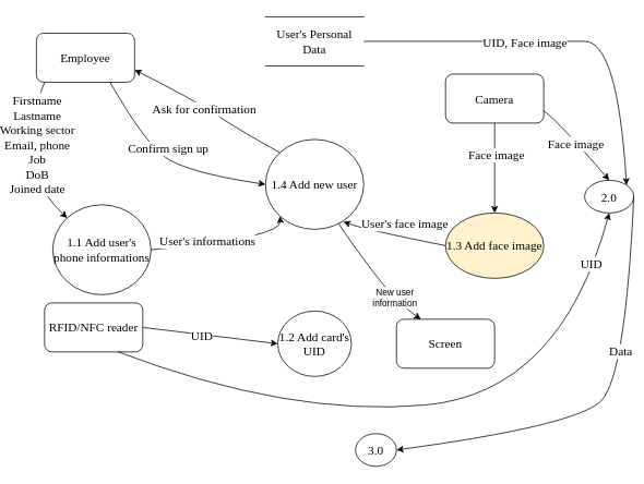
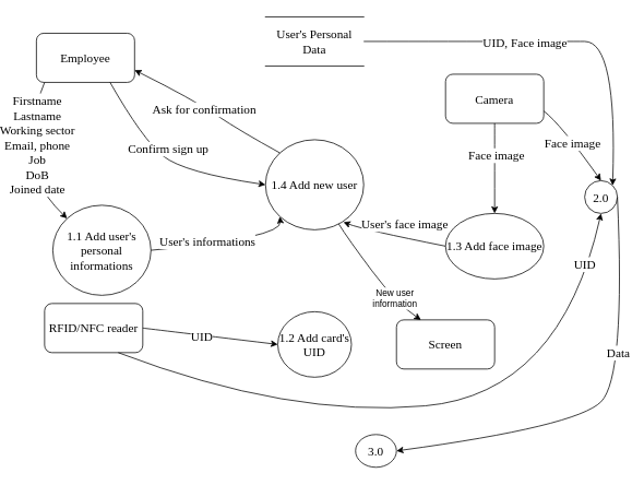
  <mxCell id="0" />
  <mxCell id="1" parent="0" />
  <mxCell id="2" value="User's Personal Data" style="shape=partialRectangle;whiteSpace=wrap;html=1;left=0;right=0;fillColor=none;fontFamily=Times New Roman;fontSize=15;" parent="1" vertex="1"><mxGeometry x="310" y="20" width="120" height="60" as="geometry" /></mxCell>
  <mxCell id="3" value="Employee" style="rounded=1;whiteSpace=wrap;html=1;fontFamily=Times New Roman;fontSize=15;" parent="1" vertex="1"><mxGeometry x="30" y="40" width="120" height="60" as="geometry" /></mxCell>
- <mxCell id="4" value="1.1 Add user's phone informations" style="ellipse;whiteSpace=wrap;html=1;fontFamily=Times New Roman;fontSize=15;" parent="1" vertex="1"><mxGeometry x="50" y="250" width="120" height="110" as="geometry" /></mxCell>
+ <mxCell id="4" value="1.1 Add user's personal informations" style="ellipse;whiteSpace=wrap;html=1;fontFamily=Times New Roman;fontSize=15;" parent="1" vertex="1"><mxGeometry x="50" y="250" width="120" height="110" as="geometry" /></mxCell>
  <mxCell id="5" value="1.2 Add card's UID" style="ellipse;whiteSpace=wrap;html=1;fontFamily=Times New Roman;fontSize=15;" parent="1" vertex="1"><mxGeometry x="325" y="380" width="90" height="80" as="geometry" /></mxCell>
- <mxCell id="6" value="1.3 Add face image" style="ellipse;whiteSpace=wrap;html=1;fontFamily=Times New Roman;fontSize=15;fillColor=#fff2cc;" parent="1" vertex="1"><mxGeometry x="530" y="260" width="120" height="80" as="geometry" /></mxCell>
- <mxCell id="7" value="2.0" style="ellipse;whiteSpace=wrap;html=1;fontFamily=Times New Roman;fontSize=15;" parent="1" vertex="1"><mxGeometry x="700" y="220" width="60" height="40" as="geometry" /></mxCell>
+ <mxCell id="6" value="1.3 Add face image" style="ellipse;whiteSpace=wrap;html=1;fontFamily=Times New Roman;fontSize=15;" parent="1" vertex="1"><mxGeometry x="530" y="260" width="120" height="80" as="geometry" /></mxCell>
+ <mxCell id="7" value="2.0" style="ellipse;whiteSpace=wrap;html=1;fontFamily=Times New Roman;fontSize=15;" parent="1" vertex="1"><mxGeometry x="700" y="220" width="40" height="40" as="geometry" /></mxCell>
  <mxCell id="8" value="3.0" style="ellipse;whiteSpace=wrap;html=1;fontFamily=Times New Roman;fontSize=15;" parent="1" vertex="1"><mxGeometry x="420" y="530" width="50" height="40" as="geometry" /></mxCell>
  <mxCell id="9" value="Camera" style="rounded=1;whiteSpace=wrap;html=1;fontFamily=Times New Roman;fontSize=15;" parent="1" vertex="1"><mxGeometry x="530" y="90" width="120" height="60" as="geometry" /></mxCell>
  <mxCell id="10" value="Screen" style="rounded=1;whiteSpace=wrap;html=1;fontFamily=Times New Roman;fontSize=15;" parent="1" vertex="1"><mxGeometry x="470" y="390" width="120" height="60" as="geometry" /></mxCell>
  <mxCell id="11" value="RFID/NFC reader" style="rounded=1;whiteSpace=wrap;html=1;fontFamily=Times New Roman;fontSize=15;" parent="1" vertex="1"><mxGeometry x="40" y="370" width="120" height="60" as="geometry" /></mxCell>
  <mxCell id="12" value="1.4 Add new user" style="ellipse;whiteSpace=wrap;html=1;fontFamily=Times New Roman;fontSize=15;" parent="1" vertex="1"><mxGeometry x="310" y="170" width="120" height="110" as="geometry" /></mxCell>
  <mxCell id="13" value="" style="curved=1;endArrow=classic;html=1;rounded=0;fontFamily=Times New Roman;fontSize=15;exitX=0;exitY=1;exitDx=0;exitDy=0;entryX=0;entryY=0;entryDx=0;entryDy=0;" parent="1" target="4" edge="1"><mxGeometry width="50" height="50" relative="1" as="geometry"><mxPoint x="40" y="100" as="sourcePoint" /><mxPoint x="69.412" y="276.368" as="targetPoint" /><Array as="points"><mxPoint x="30" y="121" /><mxPoint x="20" y="220.78" /></Array></mxGeometry></mxCell>
  <mxCell id="14" value="Firstname&lt;br&gt;Lastname&lt;br&gt;Working sector&lt;br&gt;Email, phone&lt;br&gt;Job&lt;br&gt;DoB&lt;br&gt;Joined date" style="edgeLabel;html=1;align=center;verticalAlign=middle;resizable=0;points=[];fontSize=15;fontFamily=Times New Roman;" parent="13" vertex="1" connectable="0"><mxGeometry x="-0.002" y="1" relative="1" as="geometry"><mxPoint x="7" y="-16" as="offset" /></mxGeometry></mxCell>
  <mxCell id="15" value="" style="curved=1;endArrow=classic;html=1;rounded=0;fontFamily=Times New Roman;fontSize=15;exitX=1;exitY=0.5;exitDx=0;exitDy=0;entryX=0;entryY=0.5;entryDx=0;entryDy=0;" parent="1" source="11" target="5" edge="1"><mxGeometry width="50" height="50" relative="1" as="geometry"><mxPoint x="180" y="440" as="sourcePoint" /><mxPoint x="230" y="390" as="targetPoint" /><Array as="points" /></mxGeometry></mxCell>
  <mxCell id="16" value="UID" style="edgeLabel;html=1;align=center;verticalAlign=middle;resizable=0;points=[];fontSize=15;fontFamily=Times New Roman;" parent="15" vertex="1" connectable="0"><mxGeometry x="-0.133" y="-1" relative="1" as="geometry"><mxPoint as="offset" /></mxGeometry></mxCell>
  <mxCell id="17" value="" style="curved=1;endArrow=classic;html=1;rounded=0;fontFamily=Times New Roman;fontSize=15;entryX=0.5;entryY=0;entryDx=0;entryDy=0;exitX=0.5;exitY=1;exitDx=0;exitDy=0;" parent="1" source="9" target="6" edge="1"><mxGeometry width="50" height="50" relative="1" as="geometry"><mxPoint x="500" y="160" as="sourcePoint" /><mxPoint x="530" y="190" as="targetPoint" /><Array as="points" /></mxGeometry></mxCell>
  <mxCell id="18" value="Face image" style="edgeLabel;html=1;align=center;verticalAlign=middle;resizable=0;points=[];fontSize=15;fontFamily=Times New Roman;" parent="17" vertex="1" connectable="0"><mxGeometry x="-0.293" y="1" relative="1" as="geometry"><mxPoint y="-1" as="offset" /></mxGeometry></mxCell>
  <mxCell id="19" value="" style="curved=1;endArrow=classic;html=1;rounded=0;fontFamily=Times New Roman;fontSize=15;entryX=0.793;entryY=0.915;entryDx=0;entryDy=0;exitX=0;exitY=0.5;exitDx=0;exitDy=0;entryPerimeter=0;" parent="1" source="6" target="12" edge="1"><mxGeometry width="50" height="50" relative="1" as="geometry"><mxPoint x="380" y="310" as="sourcePoint" /><mxPoint x="430" y="260" as="targetPoint" /><Array as="points"><mxPoint x="430" y="280" /></Array></mxGeometry></mxCell>
  <mxCell id="20" value="User's face image" style="edgeLabel;html=1;align=center;verticalAlign=middle;resizable=0;points=[];fontSize=15;fontFamily=Times New Roman;" parent="19" vertex="1" connectable="0"><mxGeometry x="0.031" y="-5" relative="1" as="geometry"><mxPoint x="13" y="-10" as="offset" /></mxGeometry></mxCell>
  <mxCell id="21" value="" style="curved=1;endArrow=classic;html=1;rounded=0;fontFamily=Times New Roman;fontSize=15;exitX=1;exitY=0.5;exitDx=0;exitDy=0;entryX=0;entryY=1;entryDx=0;entryDy=0;" parent="1" source="4" target="12" edge="1"><mxGeometry width="50" height="50" relative="1" as="geometry"><mxPoint x="330" y="340" as="sourcePoint" /><mxPoint x="380" y="290" as="targetPoint" /><Array as="points"><mxPoint x="330" y="290" /></Array></mxGeometry></mxCell>
  <mxCell id="22" value="User's informations" style="edgeLabel;html=1;align=center;verticalAlign=middle;resizable=0;points=[];fontSize=15;fontFamily=Times New Roman;" parent="21" vertex="1" connectable="0"><mxGeometry x="-0.425" y="2" relative="1" as="geometry"><mxPoint x="15" y="-4" as="offset" /></mxGeometry></mxCell>
  <mxCell id="23" value="" style="curved=1;endArrow=classic;html=1;rounded=0;fontFamily=Times New Roman;fontSize=15;entryX=1;entryY=0.75;entryDx=0;entryDy=0;exitX=0;exitY=0;exitDx=0;exitDy=0;" parent="1" source="12" target="3" edge="1"><mxGeometry width="50" height="50" relative="1" as="geometry"><mxPoint x="220" y="170" as="sourcePoint" /><mxPoint x="270" y="120" as="targetPoint" /><Array as="points"><mxPoint x="280" y="160" /><mxPoint x="220" y="120" /></Array></mxGeometry></mxCell>
  <mxCell id="24" value="Ask for confirmation" style="edgeLabel;html=1;align=center;verticalAlign=middle;resizable=0;points=[];fontSize=15;fontFamily=Times New Roman;" parent="23" vertex="1" connectable="0"><mxGeometry x="0.052" y="1" relative="1" as="geometry"><mxPoint y="1" as="offset" /></mxGeometry></mxCell>
  <mxCell id="25" value="" style="curved=1;endArrow=classic;html=1;rounded=0;fontFamily=Times New Roman;fontSize=15;exitX=0.75;exitY=1;exitDx=0;exitDy=0;entryX=0;entryY=0.5;entryDx=0;entryDy=0;" parent="1" source="3" target="12" edge="1"><mxGeometry width="50" height="50" relative="1" as="geometry"><mxPoint x="210" y="170" as="sourcePoint" /><mxPoint x="160" y="220" as="targetPoint" /><Array as="points"><mxPoint x="160" y="170" /><mxPoint x="210" y="210" /></Array></mxGeometry></mxCell>
  <mxCell id="26" value="Confirm sign up" style="edgeLabel;html=1;align=center;verticalAlign=middle;resizable=0;points=[];fontSize=15;fontFamily=Times New Roman;" parent="25" vertex="1" connectable="0"><mxGeometry x="-0.201" y="1" relative="1" as="geometry"><mxPoint x="16" as="offset" /></mxGeometry></mxCell>
  <mxCell id="27" value="" style="curved=1;endArrow=classic;html=1;rounded=0;fontFamily=Times New Roman;fontSize=15;entryX=0.25;entryY=0;entryDx=0;entryDy=0;" parent="1" source="12" target="10" edge="1"><mxGeometry width="50" height="50" relative="1" as="geometry"><mxPoint x="540" y="410" as="sourcePoint" /><mxPoint x="490" y="460" as="targetPoint" /><Array as="points"><mxPoint x="410" y="290" /><mxPoint x="470" y="370" /></Array></mxGeometry></mxCell>
  <mxCell id="28" value="New user&lt;br&gt;information" style="edgeLabel;html=1;align=center;verticalAlign=middle;resizable=0;points=[];" parent="27" vertex="1" connectable="0"><mxGeometry x="0.445" y="2" relative="1" as="geometry"><mxPoint as="offset" /></mxGeometry></mxCell>
  <mxCell id="29" value="" style="curved=1;endArrow=classic;html=1;rounded=0;fontFamily=Times New Roman;fontSize=15;exitX=1;exitY=0.75;exitDx=0;exitDy=0;entryX=0.5;entryY=0;entryDx=0;entryDy=0;" parent="1" source="9" target="7" edge="1"><mxGeometry width="50" height="50" relative="1" as="geometry"><mxPoint x="680" y="160" as="sourcePoint" /><mxPoint x="730" y="110" as="targetPoint" /><Array as="points"><mxPoint x="670" y="150" /></Array></mxGeometry></mxCell>
  <mxCell id="30" value="Face image" style="edgeLabel;html=1;align=center;verticalAlign=middle;resizable=0;points=[];fontSize=15;fontFamily=Times New Roman;" parent="29" vertex="1" connectable="0"><mxGeometry x="-0.04" y="-1" relative="1" as="geometry"><mxPoint x="-1" as="offset" /></mxGeometry></mxCell>
  <mxCell id="31" value="" style="curved=1;endArrow=classic;html=1;rounded=0;fontFamily=Times New Roman;fontSize=15;exitX=0.75;exitY=1;exitDx=0;exitDy=0;entryX=0.5;entryY=1;entryDx=0;entryDy=0;" parent="1" source="11" target="7" edge="1"><mxGeometry width="50" height="50" relative="1" as="geometry"><mxPoint x="160" y="550" as="sourcePoint" /><mxPoint x="210" y="500" as="targetPoint" /><Array as="points"><mxPoint x="340" y="510" /><mxPoint x="670" y="480" /></Array></mxGeometry></mxCell>
  <mxCell id="32" value="UID" style="edgeLabel;html=1;align=center;verticalAlign=middle;resizable=0;points=[];fontSize=15;fontFamily=Times New Roman;" parent="31" vertex="1" connectable="0"><mxGeometry x="0.835" y="6" relative="1" as="geometry"><mxPoint as="offset" /></mxGeometry></mxCell>
  <mxCell id="33" value="" style="curved=1;endArrow=classic;html=1;rounded=0;fontFamily=Times New Roman;fontSize=15;exitX=1;exitY=0.5;exitDx=0;exitDy=0;entryX=1;entryY=0.5;entryDx=0;entryDy=0;" parent="1" source="7" target="8" edge="1"><mxGeometry width="50" height="50" relative="1" as="geometry"><mxPoint x="730" y="490" as="sourcePoint" /><mxPoint x="680" y="540" as="targetPoint" /><Array as="points"><mxPoint x="750" y="460" /><mxPoint x="690" y="520" /></Array></mxGeometry></mxCell>
  <mxCell id="34" value="Data" style="edgeLabel;html=1;align=center;verticalAlign=middle;resizable=0;points=[];fontSize=15;fontFamily=Times New Roman;" parent="33" vertex="1" connectable="0"><mxGeometry x="-0.283" y="-8" relative="1" as="geometry"><mxPoint as="offset" /></mxGeometry></mxCell>
  <mxCell id="35" value="" style="curved=1;endArrow=classic;html=1;rounded=0;fontFamily=Times New Roman;fontSize=15;exitX=1;exitY=0.5;exitDx=0;exitDy=0;entryX=1;entryY=0;entryDx=0;entryDy=0;" parent="1" source="2" target="7" edge="1"><mxGeometry width="50" height="50" relative="1" as="geometry"><mxPoint x="670" y="70" as="sourcePoint" /><mxPoint x="720" y="20" as="targetPoint" /><Array as="points"><mxPoint x="660" y="50" /><mxPoint x="740" y="50" /></Array></mxGeometry></mxCell>
  <mxCell id="36" value="UID, Face image" style="edgeLabel;html=1;align=center;verticalAlign=middle;resizable=0;points=[];fontSize=15;fontFamily=Times New Roman;" parent="35" vertex="1" connectable="0"><mxGeometry x="-0.192" relative="1" as="geometry"><mxPoint as="offset" /></mxGeometry></mxCell>
